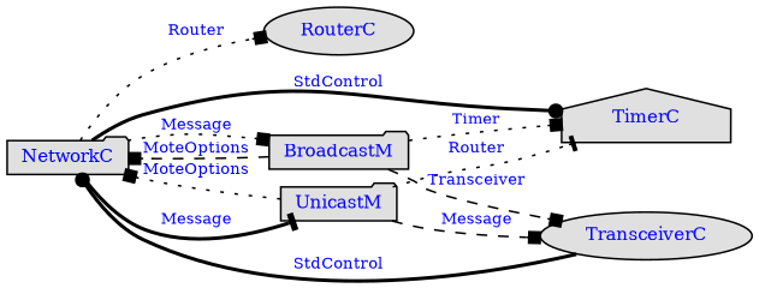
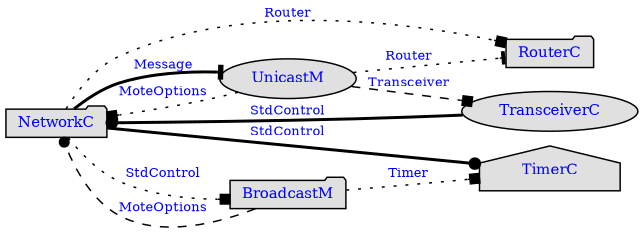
  digraph {
    nodesep=0.1
    rankdir=LR
    ranksep=0.0005
    node [fillcolor="#e0e0e0" fontcolor=blue fontsize=10 shape=folder style=filled]
    edge [arrowhead=box arrowsize=.8 fontcolor=blue fontsize=9 style=dotted]
    NetworkC [height=.1 width=.1]
-   RouterC [height=.1 shape=ellipse width=.1]
-   UnicastM [height=.1 width=.1]
+   RouterC [height=.1 width=.1]
+   UnicastM [height=.1 shape=ellipse width=.1]
    BroadcastM [height=.1 width=.1]
    TimerC [height=.1 shape=house width=.1]
    TransceiverC [height=.1 shape=ellipse width=.1]
    NetworkC -> RouterC [label=Router]
    NetworkC -> UnicastM [arrowhead=tee label=Message style=bold]
-   NetworkC -> BroadcastM [label=Message]
+   NetworkC -> BroadcastM [label=StdControl]
    NetworkC -> TimerC [arrowhead=dot label=StdControl style=bold]
    UnicastM -> NetworkC [label=MoteOptions]
-   UnicastM -> TimerC [arrowhead=tee label=Router]
-   UnicastM -> TransceiverC [label=Message style=dashed]
-   BroadcastM -> NetworkC [label=MoteOptions style=dashed]
+   UnicastM -> RouterC [arrowhead=tee label=Router]
+   UnicastM -> TransceiverC [label=Transceiver style=dashed]
+   BroadcastM -> NetworkC [arrowhead=dot label=MoteOptions style=dashed]
    BroadcastM -> TimerC [label=Timer]
-   BroadcastM -> TransceiverC [label=Transceiver style=dashed]
    TransceiverC -> NetworkC [arrowhead=dot label=StdControl style=bold]
  }
